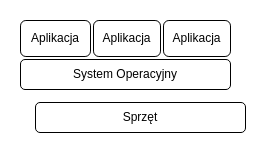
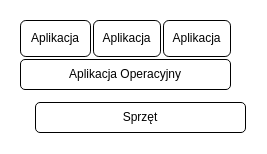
  <mxCell id="0" />
  <mxCell id="1" parent="0" />
  <mxCell id="2" value="Sprzęt" style="rounded=1;whiteSpace=wrap;html=1;fillColor=none;" vertex="1" parent="1"><mxGeometry x="35" y="102" width="210" height="30" as="geometry" /></mxCell>
  <mxCell id="3" value="Aplikacja" style="rounded=1;whiteSpace=wrap;html=1;fillColor=none;" vertex="1" parent="1"><mxGeometry x="20" y="20" width="70" height="36" as="geometry" /></mxCell>
- <mxCell id="4" value="System Operacyjny" style="rounded=1;whiteSpace=wrap;html=1;fillColor=none;" vertex="1" parent="1"><mxGeometry x="20" y="59" width="210" height="30" as="geometry" /></mxCell>
+ <mxCell id="4" value="Aplikacja Operacyjny" style="rounded=1;whiteSpace=wrap;html=1;fillColor=none;" vertex="1" parent="1"><mxGeometry x="20" y="59" width="210" height="30" as="geometry" /></mxCell>
  <mxCell id="5" value="Aplikacja" style="rounded=1;whiteSpace=wrap;html=1;fillColor=none;" vertex="1" parent="1"><mxGeometry x="93" y="20" width="67" height="36" as="geometry" /></mxCell>
  <mxCell id="6" value="Aplikacja" style="rounded=1;whiteSpace=wrap;html=1;fillColor=none;" vertex="1" parent="1"><mxGeometry x="163" y="20" width="67" height="36" as="geometry" /></mxCell>
